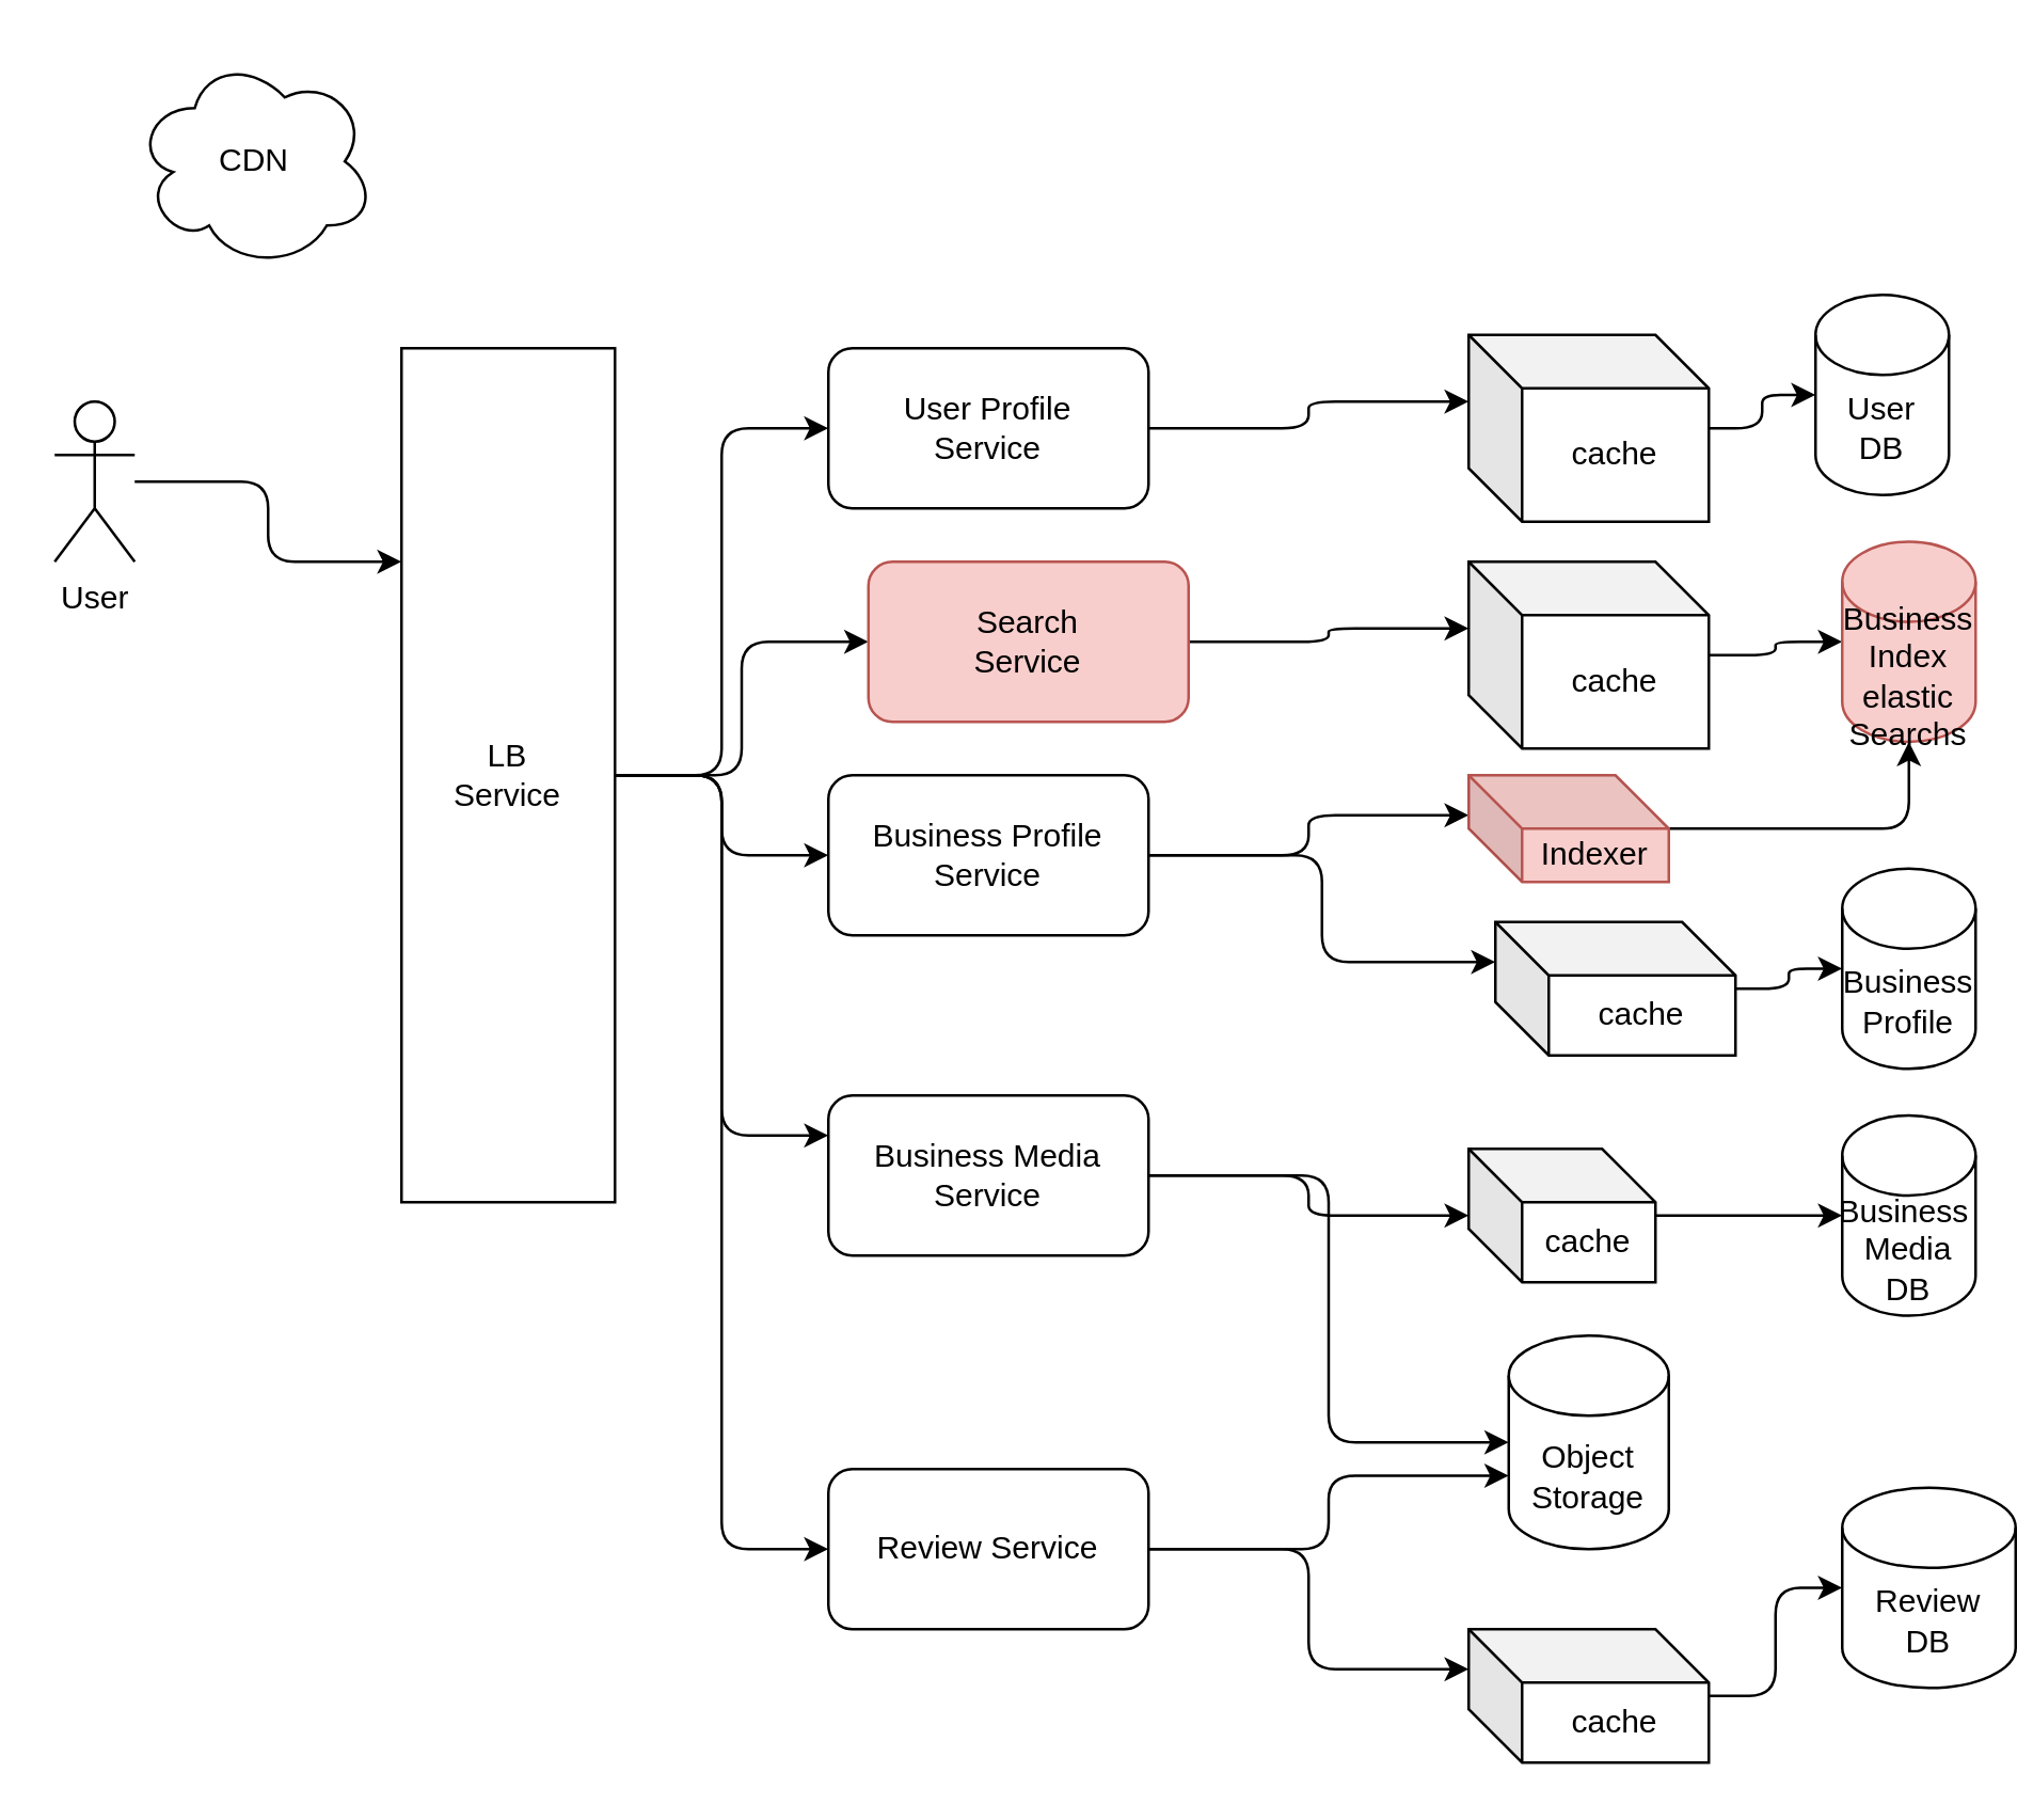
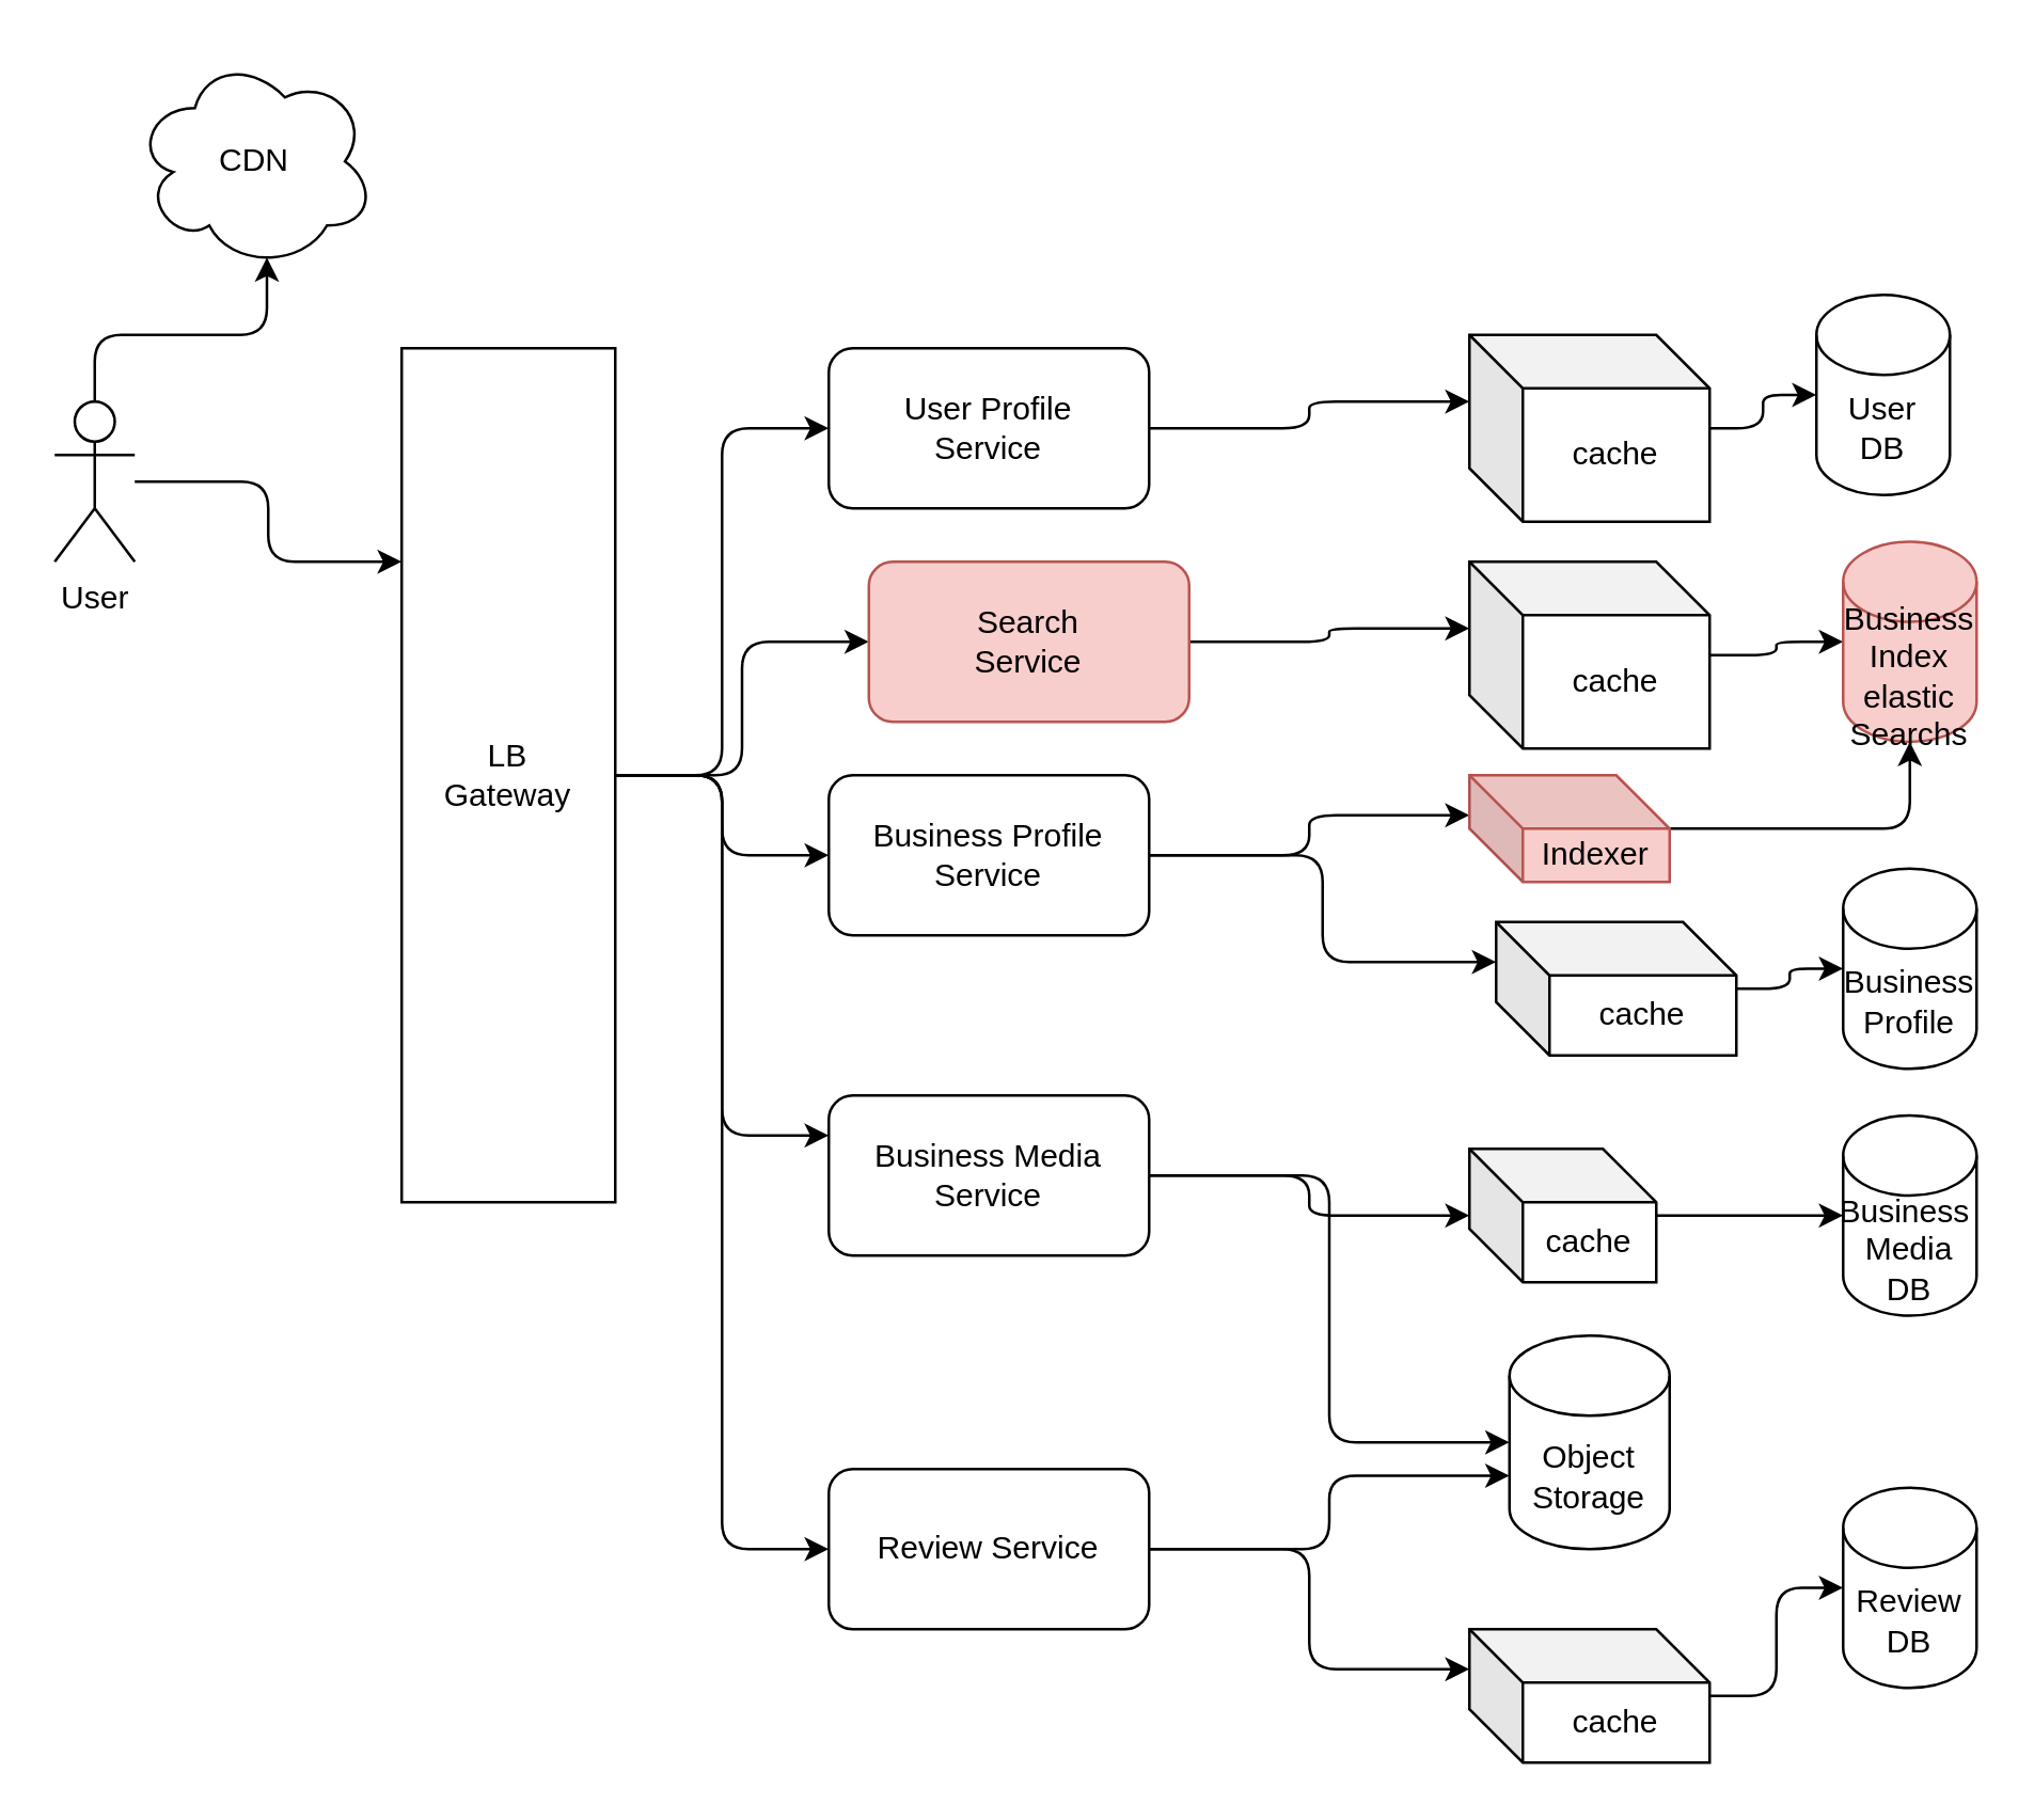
  <mxCell id="0" />
  <mxCell id="1" parent="0" />
  <mxCell id="2" style="edgeStyle=orthogonalEdgeStyle;rounded=1;orthogonalLoop=1;jettySize=auto;html=1;entryX=0;entryY=0.5;entryDx=0;entryDy=0;" edge="1" parent="1" source="7" target="24"><mxGeometry relative="1" as="geometry" /></mxCell>
  <mxCell id="3" style="edgeStyle=orthogonalEdgeStyle;rounded=1;orthogonalLoop=1;jettySize=auto;html=1;" edge="1" parent="1" source="7" target="13"><mxGeometry relative="1" as="geometry" /></mxCell>
  <mxCell id="4" style="edgeStyle=orthogonalEdgeStyle;rounded=1;orthogonalLoop=1;jettySize=auto;html=1;entryX=0;entryY=0.5;entryDx=0;entryDy=0;" edge="1" parent="1" source="7" target="18"><mxGeometry relative="1" as="geometry" /></mxCell>
  <mxCell id="5" style="edgeStyle=orthogonalEdgeStyle;rounded=1;orthogonalLoop=1;jettySize=auto;html=1;entryX=0;entryY=0.5;entryDx=0;entryDy=0;" edge="1" parent="1" source="7" target="16"><mxGeometry relative="1" as="geometry" /></mxCell>
  <mxCell id="6" style="edgeStyle=orthogonalEdgeStyle;rounded=1;orthogonalLoop=1;jettySize=auto;html=1;entryX=0;entryY=0.25;entryDx=0;entryDy=0;" edge="1" parent="1" source="7" target="21"><mxGeometry relative="1" as="geometry" /></mxCell>
- <mxCell id="7" value="LB&lt;br&gt;Service" style="rounded=0;whiteSpace=wrap;html=1;" vertex="1" parent="1"><mxGeometry x="150" y="130" width="80" height="320" as="geometry" /></mxCell>
+ <mxCell id="7" value="LB&lt;br&gt;Gateway" style="rounded=0;whiteSpace=wrap;html=1;" vertex="1" parent="1"><mxGeometry x="150" y="130" width="80" height="320" as="geometry" /></mxCell>
  <mxCell id="8" style="edgeStyle=orthogonalEdgeStyle;rounded=1;orthogonalLoop=1;jettySize=auto;html=1;entryX=0;entryY=0.25;entryDx=0;entryDy=0;" edge="1" parent="1" source="10" target="7"><mxGeometry relative="1" as="geometry" /></mxCell>
+ <mxCell id="9" style="edgeStyle=orthogonalEdgeStyle;rounded=1;orthogonalLoop=1;jettySize=auto;html=1;entryX=0.55;entryY=0.95;entryDx=0;entryDy=0;entryPerimeter=0;" edge="1" parent="1" source="10" target="11"><mxGeometry relative="1" as="geometry" /></mxCell>
  <mxCell id="10" value="User" style="shape=umlActor;verticalLabelPosition=bottom;verticalAlign=top;html=1;outlineConnect=0;" vertex="1" parent="1"><mxGeometry x="20" y="150" width="30" height="60" as="geometry" /></mxCell>
  <mxCell id="11" value="CDN" style="ellipse;shape=cloud;whiteSpace=wrap;html=1;" vertex="1" parent="1"><mxGeometry x="50" y="20" width="90" height="80" as="geometry" /></mxCell>
  <mxCell id="12" style="edgeStyle=orthogonalEdgeStyle;rounded=1;orthogonalLoop=1;jettySize=auto;html=1;entryX=0;entryY=0;entryDx=0;entryDy=25;entryPerimeter=0;" edge="1" parent="1" source="13" target="26"><mxGeometry relative="1" as="geometry" /></mxCell>
  <mxCell id="13" value="User Profile&lt;br&gt;Service" style="rounded=1;whiteSpace=wrap;html=1;" vertex="1" parent="1"><mxGeometry x="310" y="130" width="120" height="60" as="geometry" /></mxCell>
  <mxCell id="14" style="edgeStyle=orthogonalEdgeStyle;rounded=1;orthogonalLoop=1;jettySize=auto;html=1;entryX=0;entryY=0;entryDx=0;entryDy=15;entryPerimeter=0;" edge="1" parent="1" source="16" target="39"><mxGeometry relative="1" as="geometry" /></mxCell>
  <mxCell id="15" style="edgeStyle=orthogonalEdgeStyle;rounded=1;orthogonalLoop=1;jettySize=auto;html=1;entryX=0;entryY=0;entryDx=0;entryDy=15;entryPerimeter=0;" edge="1" parent="1" source="16" target="30"><mxGeometry relative="1" as="geometry" /></mxCell>
  <mxCell id="16" value="Business Profile&lt;br&gt;Service" style="rounded=1;whiteSpace=wrap;html=1;" vertex="1" parent="1"><mxGeometry x="310" y="290" width="120" height="60" as="geometry" /></mxCell>
  <mxCell id="17" style="edgeStyle=orthogonalEdgeStyle;rounded=1;orthogonalLoop=1;jettySize=auto;html=1;entryX=0;entryY=0;entryDx=0;entryDy=25;entryPerimeter=0;" edge="1" parent="1" source="18" target="28"><mxGeometry relative="1" as="geometry" /></mxCell>
  <mxCell id="18" value="Search&lt;br&gt;Service" style="rounded=1;whiteSpace=wrap;html=1;fillColor=#f8cecc;strokeColor=#b85450;" vertex="1" parent="1"><mxGeometry x="325" y="210" width="120" height="60" as="geometry" /></mxCell>
  <mxCell id="19" style="edgeStyle=orthogonalEdgeStyle;rounded=1;orthogonalLoop=1;jettySize=auto;html=1;entryX=0;entryY=0;entryDx=0;entryDy=25;entryPerimeter=0;" edge="1" parent="1" source="21" target="32"><mxGeometry relative="1" as="geometry" /></mxCell>
  <mxCell id="20" style="edgeStyle=orthogonalEdgeStyle;rounded=1;orthogonalLoop=1;jettySize=auto;html=1;entryX=0;entryY=0.5;entryDx=0;entryDy=0;entryPerimeter=0;" edge="1" parent="1" source="21" target="33"><mxGeometry relative="1" as="geometry" /></mxCell>
  <mxCell id="21" value="Business Media&lt;br&gt;Service" style="rounded=1;whiteSpace=wrap;html=1;" vertex="1" parent="1"><mxGeometry x="310" y="410" width="120" height="60" as="geometry" /></mxCell>
  <mxCell id="22" style="edgeStyle=orthogonalEdgeStyle;rounded=1;orthogonalLoop=1;jettySize=auto;html=1;entryX=0;entryY=0;entryDx=0;entryDy=52.5;entryPerimeter=0;" edge="1" parent="1" source="24" target="33"><mxGeometry relative="1" as="geometry" /></mxCell>
  <mxCell id="23" style="edgeStyle=orthogonalEdgeStyle;rounded=1;orthogonalLoop=1;jettySize=auto;html=1;entryX=0;entryY=0;entryDx=0;entryDy=15;entryPerimeter=0;" edge="1" parent="1" source="24" target="35"><mxGeometry relative="1" as="geometry" /></mxCell>
  <mxCell id="24" value="Review Service" style="rounded=1;whiteSpace=wrap;html=1;" vertex="1" parent="1"><mxGeometry x="310" y="550" width="120" height="60" as="geometry" /></mxCell>
  <mxCell id="25" style="edgeStyle=orthogonalEdgeStyle;rounded=1;orthogonalLoop=1;jettySize=auto;html=1;" edge="1" parent="1" source="26" target="36"><mxGeometry relative="1" as="geometry" /></mxCell>
  <mxCell id="26" value="cache" style="shape=cube;whiteSpace=wrap;html=1;boundedLbl=1;backgroundOutline=1;darkOpacity=0.05;darkOpacity2=0.1;" vertex="1" parent="1"><mxGeometry x="550" y="125" width="90" height="70" as="geometry" /></mxCell>
  <mxCell id="27" style="edgeStyle=orthogonalEdgeStyle;rounded=1;orthogonalLoop=1;jettySize=auto;html=1;" edge="1" parent="1" source="28" target="37"><mxGeometry relative="1" as="geometry" /></mxCell>
  <mxCell id="28" value="cache" style="shape=cube;whiteSpace=wrap;html=1;boundedLbl=1;backgroundOutline=1;darkOpacity=0.05;darkOpacity2=0.1;" vertex="1" parent="1"><mxGeometry x="550" y="210" width="90" height="70" as="geometry" /></mxCell>
  <mxCell id="29" style="edgeStyle=orthogonalEdgeStyle;rounded=1;orthogonalLoop=1;jettySize=auto;html=1;entryX=0;entryY=0.5;entryDx=0;entryDy=0;entryPerimeter=0;" edge="1" parent="1" source="30" target="40"><mxGeometry relative="1" as="geometry" /></mxCell>
  <mxCell id="30" value="cache" style="shape=cube;whiteSpace=wrap;html=1;boundedLbl=1;backgroundOutline=1;darkOpacity=0.05;darkOpacity2=0.1;" vertex="1" parent="1"><mxGeometry x="560" y="345" width="90" height="50" as="geometry" /></mxCell>
  <mxCell id="31" style="edgeStyle=orthogonalEdgeStyle;rounded=1;orthogonalLoop=1;jettySize=auto;html=1;entryX=0;entryY=0.5;entryDx=0;entryDy=0;entryPerimeter=0;" edge="1" parent="1" source="32" target="41"><mxGeometry relative="1" as="geometry" /></mxCell>
  <mxCell id="32" value="cache" style="shape=cube;whiteSpace=wrap;html=1;boundedLbl=1;backgroundOutline=1;darkOpacity=0.05;darkOpacity2=0.1;" vertex="1" parent="1"><mxGeometry x="550" y="430" width="70" height="50" as="geometry" /></mxCell>
  <mxCell id="33" value="Object&lt;br&gt;Storage" style="shape=cylinder3;whiteSpace=wrap;html=1;boundedLbl=1;backgroundOutline=1;size=15;" vertex="1" parent="1"><mxGeometry x="565" y="500" width="60" height="80" as="geometry" /></mxCell>
  <mxCell id="34" style="edgeStyle=orthogonalEdgeStyle;rounded=1;orthogonalLoop=1;jettySize=auto;html=1;entryX=0;entryY=0.5;entryDx=0;entryDy=0;entryPerimeter=0;" edge="1" parent="1" source="35" target="42"><mxGeometry relative="1" as="geometry" /></mxCell>
  <mxCell id="35" value="cache" style="shape=cube;whiteSpace=wrap;html=1;boundedLbl=1;backgroundOutline=1;darkOpacity=0.05;darkOpacity2=0.1;" vertex="1" parent="1"><mxGeometry x="550" y="610" width="90" height="50" as="geometry" /></mxCell>
  <mxCell id="36" value="User&lt;br&gt;DB" style="shape=cylinder3;whiteSpace=wrap;html=1;boundedLbl=1;backgroundOutline=1;size=15;" vertex="1" parent="1"><mxGeometry x="680" y="110" width="50" height="75" as="geometry" /></mxCell>
  <mxCell id="37" value="Business&lt;br&gt;Index&lt;br&gt;elastic&lt;br&gt;Searchs" style="shape=cylinder3;whiteSpace=wrap;html=1;boundedLbl=1;backgroundOutline=1;size=15;fillColor=#f8cecc;strokeColor=#b85450;" vertex="1" parent="1"><mxGeometry x="690" y="202.5" width="50" height="75" as="geometry" /></mxCell>
  <mxCell id="38" style="edgeStyle=orthogonalEdgeStyle;rounded=1;orthogonalLoop=1;jettySize=auto;html=1;" edge="1" parent="1" source="39" target="37"><mxGeometry relative="1" as="geometry" /></mxCell>
  <mxCell id="39" value="Indexer" style="shape=cube;whiteSpace=wrap;html=1;boundedLbl=1;backgroundOutline=1;darkOpacity=0.05;darkOpacity2=0.1;fillColor=#f8cecc;strokeColor=#b85450;" vertex="1" parent="1"><mxGeometry x="550" y="290" width="75" height="40" as="geometry" /></mxCell>
  <mxCell id="40" value="Business&lt;br&gt;Profile" style="shape=cylinder3;whiteSpace=wrap;html=1;boundedLbl=1;backgroundOutline=1;size=15;" vertex="1" parent="1"><mxGeometry x="690" y="325" width="50" height="75" as="geometry" /></mxCell>
  <mxCell id="41" value="Business&amp;nbsp;&lt;br&gt;Media&lt;br&gt;DB" style="shape=cylinder3;whiteSpace=wrap;html=1;boundedLbl=1;backgroundOutline=1;size=15;" vertex="1" parent="1"><mxGeometry x="690" y="417.5" width="50" height="75" as="geometry" /></mxCell>
- <mxCell id="42" value="Review&lt;br&gt;DB" style="shape=cylinder3;whiteSpace=wrap;html=1;boundedLbl=1;backgroundOutline=1;size=15;" vertex="1" parent="1"><mxGeometry x="690" y="557" width="65" height="75" as="geometry" /></mxCell>
+ <mxCell id="42" value="Review&lt;br&gt;DB" style="shape=cylinder3;whiteSpace=wrap;html=1;boundedLbl=1;backgroundOutline=1;size=15;" vertex="1" parent="1"><mxGeometry x="690" y="557" width="50" height="75" as="geometry" /></mxCell>
